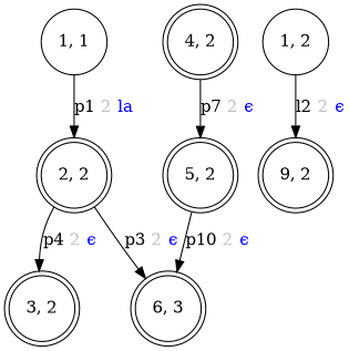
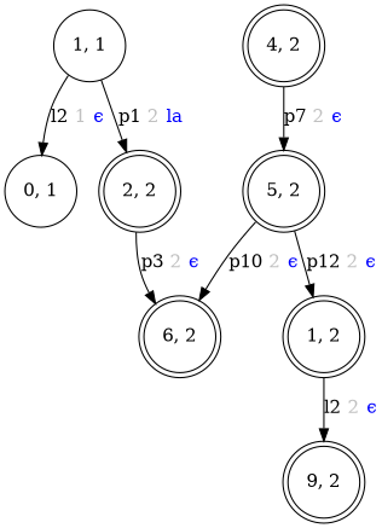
  digraph {
    node [shape=doublecircle]
    "1, 1" [shape=circle]
+   "0, 1" [shape=circle]
    "2, 2"
-   "3, 2"
-   "6, 2" [label="6, 3"]
+   "6, 2"
    "4, 2"
    "5, 2"
-   "1, 2" [shape=circle]
+   "1, 2"
    n9 [label="9, 2"]
+   "1, 1" -> "0, 1" [label=<l2 <FONT COLOR="grey">1</FONT> <FONT COLOR="blue">ϵ</FONT>>]
    "1, 1" -> "2, 2" [label=<p1 <FONT COLOR="grey">2</FONT> <FONT COLOR="blue">la</FONT>>]
-   "2, 2" -> "3, 2" [label=<p4 <FONT COLOR="grey">2</FONT> <FONT COLOR="blue">ϵ</FONT>>]
    "2, 2" -> "6, 2" [label=<p3 <FONT COLOR="grey">2</FONT> <FONT COLOR="blue">ϵ</FONT>>]
    "4, 2" -> "5, 2" [label=<p7 <FONT COLOR="grey">2</FONT> <FONT COLOR="blue">ϵ</FONT>>]
    "5, 2" -> "6, 2" [label=<p10 <FONT COLOR="grey">2</FONT> <FONT COLOR="blue">ϵ</FONT>>]
+   "5, 2" -> "1, 2" [label=<p12 <FONT COLOR="grey">2</FONT> <FONT COLOR="blue">ϵ</FONT>>]
    "1, 2" -> n9 [label=<l2 <FONT COLOR="grey">2</FONT> <FONT COLOR="blue">ϵ</FONT>>]
  }
